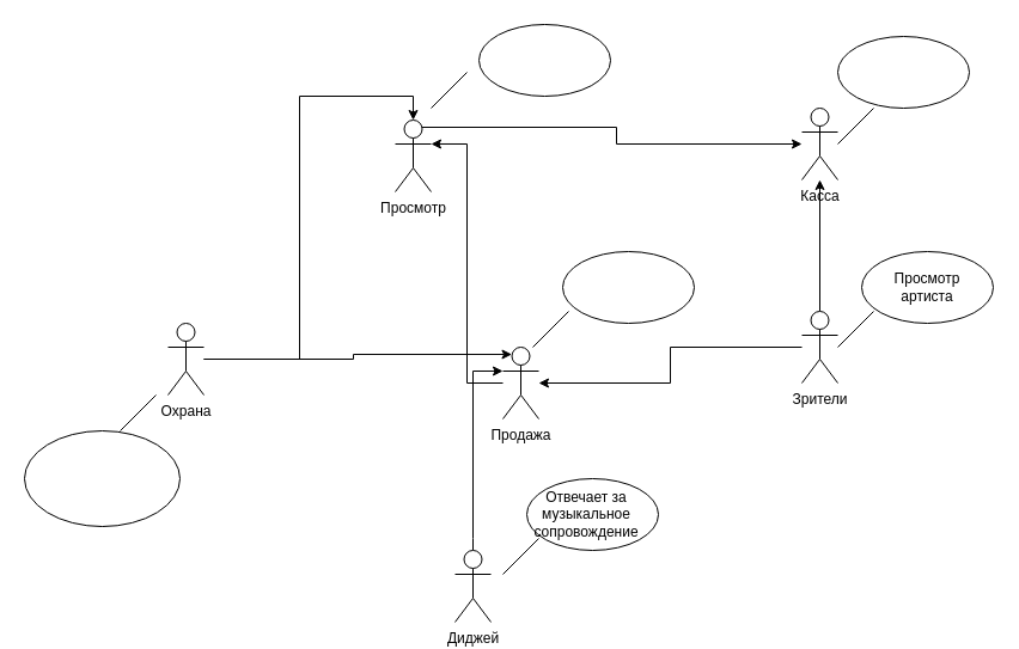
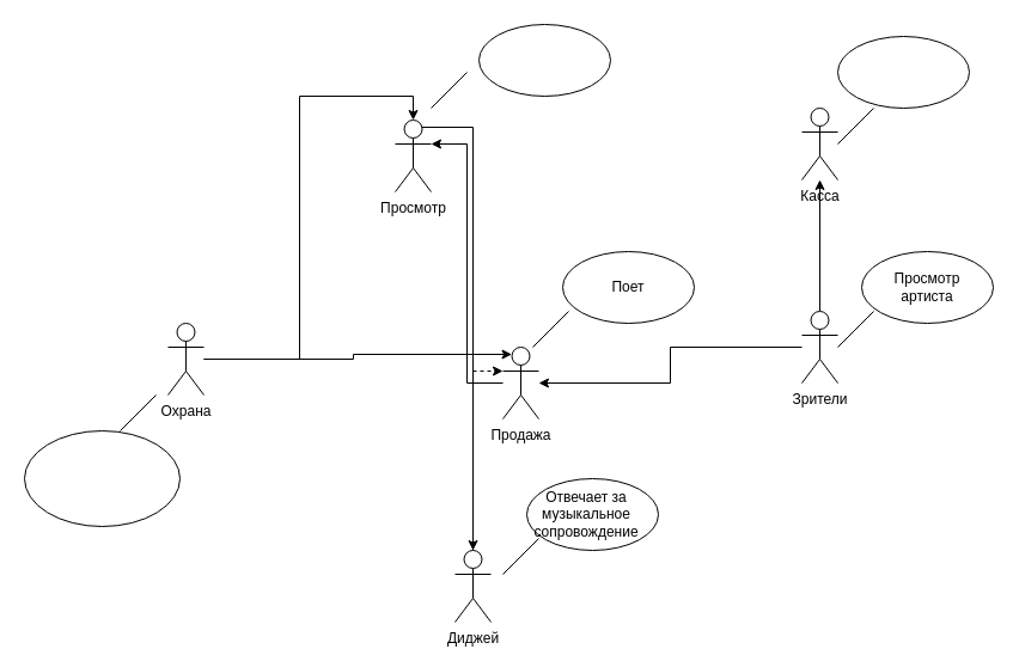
  <mxCell id="0" />
  <mxCell id="1" parent="0" />
- <mxCell id="2" style="edgeStyle=orthogonalEdgeStyle;rounded=0;orthogonalLoop=1;jettySize=auto;html=1;exitX=0.75;exitY=0.1;exitDx=0;exitDy=0;exitPerimeter=0;" parent="1" source="3" target="14" edge="1"><mxGeometry relative="1" as="geometry" /></mxCell>
+ <mxCell id="2" style="edgeStyle=orthogonalEdgeStyle;rounded=0;orthogonalLoop=1;jettySize=auto;html=1;exitX=0.75;exitY=0.1;exitDx=0;exitDy=0;exitPerimeter=0;" parent="1" source="3" target="7" edge="1"><mxGeometry relative="1" as="geometry" /></mxCell>
  <mxCell id="3" value="Просмотр" style="shape=umlActor;verticalLabelPosition=bottom;verticalAlign=top;html=1;outlineConnect=0;" parent="1" vertex="1"><mxGeometry x="330" y="100" width="30" height="60" as="geometry" /></mxCell>
  <mxCell id="4" style="edgeStyle=orthogonalEdgeStyle;rounded=0;orthogonalLoop=1;jettySize=auto;html=1;entryX=1;entryY=0.333;entryDx=0;entryDy=0;entryPerimeter=0;" parent="1" source="5" target="3" edge="1"><mxGeometry relative="1" as="geometry"><mxPoint x="435" y="240" as="targetPoint" /></mxGeometry></mxCell>
  <mxCell id="5" value="Продажа&lt;br&gt;" style="shape=umlActor;verticalLabelPosition=bottom;verticalAlign=top;html=1;outlineConnect=0;" parent="1" vertex="1"><mxGeometry x="420" y="290" width="30" height="60" as="geometry" /></mxCell>
- <mxCell id="6" style="edgeStyle=orthogonalEdgeStyle;rounded=0;orthogonalLoop=1;jettySize=auto;html=1;entryX=0;entryY=0.333;entryDx=0;entryDy=0;entryPerimeter=0;" parent="1" source="7" target="5" edge="1"><mxGeometry relative="1" as="geometry"><mxPoint x="355" y="320" as="targetPoint" /><Array as="points"><mxPoint x="395" y="450" /><mxPoint x="395" y="310" /></Array></mxGeometry></mxCell>
+ <mxCell id="6" style="edgeStyle=orthogonalEdgeStyle;rounded=0;orthogonalLoop=1;jettySize=auto;html=1;entryX=0;entryY=0.333;entryDx=0;entryDy=0;entryPerimeter=0;dashed=1;" parent="1" source="7" target="5" edge="1"><mxGeometry relative="1" as="geometry"><mxPoint x="355" y="320" as="targetPoint" /><Array as="points"><mxPoint x="395" y="450" /><mxPoint x="395" y="310" /></Array></mxGeometry></mxCell>
  <mxCell id="7" value="Диджей" style="shape=umlActor;verticalLabelPosition=bottom;verticalAlign=top;html=1;outlineConnect=0;" parent="1" vertex="1"><mxGeometry x="380" y="460" width="30" height="60" as="geometry" /></mxCell>
  <mxCell id="8" style="edgeStyle=orthogonalEdgeStyle;rounded=0;orthogonalLoop=1;jettySize=auto;html=1;entryX=0.25;entryY=0.1;entryDx=0;entryDy=0;entryPerimeter=0;" parent="1" source="10" target="5" edge="1"><mxGeometry relative="1" as="geometry" /></mxCell>
  <mxCell id="9" style="edgeStyle=orthogonalEdgeStyle;rounded=0;orthogonalLoop=1;jettySize=auto;html=1;entryX=0.5;entryY=0;entryDx=0;entryDy=0;entryPerimeter=0;" parent="1" source="10" target="3" edge="1"><mxGeometry relative="1" as="geometry" /></mxCell>
  <mxCell id="10" value="Охрана" style="shape=umlActor;verticalLabelPosition=bottom;verticalAlign=top;html=1;outlineConnect=0;" parent="1" vertex="1"><mxGeometry x="140" y="270" width="30" height="60" as="geometry" /></mxCell>
  <mxCell id="11" style="edgeStyle=orthogonalEdgeStyle;rounded=0;orthogonalLoop=1;jettySize=auto;html=1;" parent="1" source="13" target="5" edge="1"><mxGeometry relative="1" as="geometry" /></mxCell>
  <mxCell id="12" style="edgeStyle=orthogonalEdgeStyle;rounded=0;orthogonalLoop=1;jettySize=auto;html=1;" parent="1" source="13" target="14" edge="1"><mxGeometry relative="1" as="geometry" /></mxCell>
  <mxCell id="13" value="Зрители" style="shape=umlActor;verticalLabelPosition=bottom;verticalAlign=top;html=1;outlineConnect=0;" parent="1" vertex="1"><mxGeometry x="670" y="260" width="30" height="60" as="geometry" /></mxCell>
  <mxCell id="14" value="Касса" style="shape=umlActor;verticalLabelPosition=bottom;verticalAlign=top;html=1;outlineConnect=0;" parent="1" vertex="1"><mxGeometry x="670" y="90" width="30" height="60" as="geometry" /></mxCell>
  <mxCell id="15" value="" style="endArrow=none;html=1;" parent="1" edge="1"><mxGeometry width="50" height="50" relative="1" as="geometry"><mxPoint x="360" y="90" as="sourcePoint" /><mxPoint x="390" y="60" as="targetPoint" /></mxGeometry></mxCell>
  <mxCell id="16" value="" style="ellipse;whiteSpace=wrap;html=1;" parent="1" vertex="1"><mxGeometry x="400" width="110" height="60" as="geometry" y="20" /></mxCell>
  <mxCell id="17" value="" style="endArrow=none;html=1;" parent="1" edge="1"><mxGeometry width="50" height="50" relative="1" as="geometry"><mxPoint x="100" y="360" as="sourcePoint" /><mxPoint x="130" y="330" as="targetPoint" /></mxGeometry></mxCell>
  <mxCell id="18" value="" style="ellipse;whiteSpace=wrap;html=1;" parent="1" vertex="1"><mxGeometry x="440" y="400" width="110" height="60" as="geometry" /></mxCell>
  <mxCell id="19" value="" style="ellipse;whiteSpace=wrap;html=1;" parent="1" vertex="1"><mxGeometry x="20" y="360" width="130" height="80" as="geometry" /></mxCell>
  <mxCell id="20" value="" style="ellipse;whiteSpace=wrap;html=1;" parent="1" vertex="1"><mxGeometry x="470" y="210" width="110" height="60" as="geometry" /></mxCell>
  <mxCell id="21" value="" style="ellipse;whiteSpace=wrap;html=1;" parent="1" vertex="1"><mxGeometry x="700" y="30" width="110" height="60" as="geometry" /></mxCell>
  <mxCell id="22" value="" style="ellipse;whiteSpace=wrap;html=1;" parent="1" vertex="1"><mxGeometry x="720" y="210" width="110" height="60" as="geometry" /></mxCell>
  <mxCell id="23" value="" style="endArrow=none;html=1;" parent="1" edge="1"><mxGeometry width="50" height="50" relative="1" as="geometry"><mxPoint x="420" y="480" as="sourcePoint" /><mxPoint x="450" y="450" as="targetPoint" /></mxGeometry></mxCell>
  <mxCell id="24" value="" style="endArrow=none;html=1;" parent="1" edge="1"><mxGeometry width="50" height="50" relative="1" as="geometry"><mxPoint x="700" y="120" as="sourcePoint" /><mxPoint x="730" y="90" as="targetPoint" /></mxGeometry></mxCell>
  <mxCell id="25" value="" style="endArrow=none;html=1;" parent="1" edge="1"><mxGeometry width="50" height="50" relative="1" as="geometry"><mxPoint x="445" y="290" as="sourcePoint" /><mxPoint x="475" y="260" as="targetPoint" /></mxGeometry></mxCell>
  <mxCell id="26" value="" style="endArrow=none;html=1;" parent="1" edge="1"><mxGeometry width="50" height="50" relative="1" as="geometry"><mxPoint x="700" y="290" as="sourcePoint" /><mxPoint x="730" y="260" as="targetPoint" /></mxGeometry></mxCell>
  <mxCell id="27" value="Просмотр артиста" style="text;html=1;strokeColor=none;fillColor=none;align=center;verticalAlign=middle;whiteSpace=wrap;rounded=0;" parent="1" vertex="1"><mxGeometry x="755" y="230" width="40" height="20" as="geometry" /></mxCell>
+ <mxCell id="28" value="Поет" style="text;html=1;strokeColor=none;fillColor=none;align=center;verticalAlign=middle;whiteSpace=wrap;rounded=0;" parent="1" vertex="1"><mxGeometry x="505" y="230" width="40" height="20" as="geometry" /></mxCell>
  <mxCell id="29" value="Отвечает за музыкальное сопровождение" style="text;html=1;strokeColor=none;fillColor=none;align=center;verticalAlign=middle;whiteSpace=wrap;rounded=0;" parent="1" vertex="1"><mxGeometry x="470" y="420" width="40" height="20" as="geometry" /></mxCell>
